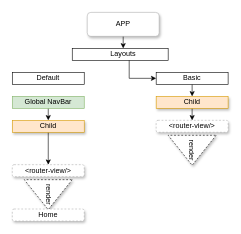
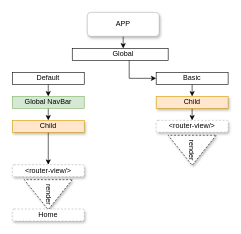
  <mxCell id="0" />
  <mxCell id="1" parent="0" />
- <mxCell id="2" value="&amp;nbsp; &amp;nbsp;Layouts" style="rounded=0;whiteSpace=wrap;html=1;" vertex="1" parent="1"><mxGeometry x="120" y="80" width="160" height="20" as="geometry" /></mxCell>
+ <mxCell id="2" value="&amp;nbsp; &amp;nbsp;Global" style="rounded=0;whiteSpace=wrap;html=1;" vertex="1" parent="1"><mxGeometry x="120" y="80" width="160" height="20" as="geometry" /></mxCell>
+ <mxCell id="3" style="edgeStyle=orthogonalEdgeStyle;rounded=0;orthogonalLoop=1;jettySize=auto;html=1;exitX=0.5;exitY=1;exitDx=0;exitDy=0;entryX=0.5;entryY=0;entryDx=0;entryDy=0;" edge="1" parent="1" source="4" target="8"><mxGeometry relative="1" as="geometry" /></mxCell>
  <mxCell id="4" value="Default" style="rounded=0;whiteSpace=wrap;html=1;" vertex="1" parent="1"><mxGeometry x="20" y="120" width="120" height="20" as="geometry" /></mxCell>
  <mxCell id="5" style="edgeStyle=orthogonalEdgeStyle;rounded=0;orthogonalLoop=1;jettySize=auto;html=1;exitX=0.5;exitY=1;exitDx=0;exitDy=0;entryX=0.5;entryY=0;entryDx=0;entryDy=0;strokeColor=#000000;" edge="1" parent="1" source="6" target="10"><mxGeometry relative="1" as="geometry" /></mxCell>
  <mxCell id="6" value="Child" style="rounded=0;whiteSpace=wrap;html=1;fillColor=#ffe6cc;strokeColor=#d79b00;shadow=1;" vertex="1" parent="1"><mxGeometry x="20" y="200" width="120" height="20" as="geometry" /></mxCell>
  <mxCell id="7" style="edgeStyle=orthogonalEdgeStyle;rounded=0;orthogonalLoop=1;jettySize=auto;html=1;exitX=0.5;exitY=1;exitDx=0;exitDy=0;entryX=0.5;entryY=0;entryDx=0;entryDy=0;" edge="1" parent="1" source="8" target="6"><mxGeometry relative="1" as="geometry" /></mxCell>
  <mxCell id="8" value="Global NavBar" style="rounded=0;whiteSpace=wrap;html=1;fillColor=#d5e8d4;strokeColor=#82b366;" vertex="1" parent="1"><mxGeometry x="20" y="160" width="120" height="20" as="geometry" /></mxCell>
  <mxCell id="9" value="render" style="triangle;whiteSpace=wrap;html=1;shadow=1;rotation=90;dashed=1;" vertex="1" parent="1"><mxGeometry x="55" y="284" width="50" height="80" as="geometry" /></mxCell>
  <mxCell id="10" value="&amp;lt;router-view/&amp;gt;" style="rounded=1;whiteSpace=wrap;html=1;shadow=1;dashed=1;strokeColor=#B3B3B3;" vertex="1" parent="1"><mxGeometry x="20" y="274" width="120" height="20" as="geometry" /></mxCell>
  <mxCell id="11" value="Home" style="rounded=1;whiteSpace=wrap;html=1;shadow=1;dashed=1;strokeColor=#B3B3B3;" vertex="1" parent="1"><mxGeometry x="20" y="348" width="120" height="20" as="geometry" /></mxCell>
  <mxCell id="12" style="edgeStyle=orthogonalEdgeStyle;rounded=0;orthogonalLoop=1;jettySize=auto;html=1;exitX=0.5;exitY=1;exitDx=0;exitDy=0;entryX=0.5;entryY=0;entryDx=0;entryDy=0;strokeColor=#000000;" edge="1" parent="1" source="13" target="18"><mxGeometry relative="1" as="geometry" /></mxCell>
  <mxCell id="13" value="Basic" style="rounded=0;whiteSpace=wrap;html=1;" vertex="1" parent="1"><mxGeometry x="260" y="120" width="120" height="20" as="geometry" /></mxCell>
  <mxCell id="14" style="edgeStyle=orthogonalEdgeStyle;rounded=0;orthogonalLoop=1;jettySize=auto;html=1;exitX=0.5;exitY=1;exitDx=0;exitDy=0;entryX=0;entryY=0.5;entryDx=0;entryDy=0;" edge="1" parent="1" target="13"><mxGeometry relative="1" as="geometry"><mxPoint x="215" y="100" as="sourcePoint" /><mxPoint x="160" y="130" as="targetPoint" /><Array as="points"><mxPoint x="215" y="130" /></Array></mxGeometry></mxCell>
  <mxCell id="15" style="edgeStyle=orthogonalEdgeStyle;rounded=0;orthogonalLoop=1;jettySize=auto;html=1;exitX=0.5;exitY=1;exitDx=0;exitDy=0;strokeColor=#000000;entryX=0.5;entryY=0;entryDx=0;entryDy=0;" edge="1" parent="1"><mxGeometry relative="1" as="geometry"><mxPoint x="210" y="50" as="sourcePoint" /><mxPoint x="205" y="80" as="targetPoint" /></mxGeometry></mxCell>
  <mxCell id="16" value="APP" style="rounded=1;whiteSpace=wrap;html=1;shadow=1;strokeColor=#B3B3B3;" vertex="1" parent="1"><mxGeometry x="145" y="20" width="120" height="40" as="geometry" /></mxCell>
  <mxCell id="17" style="edgeStyle=orthogonalEdgeStyle;rounded=0;orthogonalLoop=1;jettySize=auto;html=1;exitX=0.5;exitY=1;exitDx=0;exitDy=0;strokeColor=#000000;entryX=0.5;entryY=0;entryDx=0;entryDy=0;" edge="1" source="18" target="20" parent="1"><mxGeometry relative="1" as="geometry"><mxPoint x="320" y="210" as="targetPoint" /></mxGeometry></mxCell>
  <mxCell id="18" value="Child" style="rounded=0;whiteSpace=wrap;html=1;fillColor=#ffe6cc;strokeColor=#d79b00;shadow=1;" vertex="1" parent="1"><mxGeometry x="260" y="160" width="120" height="20" as="geometry" /></mxCell>
  <mxCell id="19" value="render" style="triangle;whiteSpace=wrap;html=1;shadow=1;rotation=90;dashed=1;" vertex="1" parent="1"><mxGeometry x="295" y="210" width="50" height="80" as="geometry" /></mxCell>
  <mxCell id="20" value="&amp;lt;router-view/&amp;gt;" style="rounded=1;whiteSpace=wrap;html=1;shadow=1;dashed=1;strokeColor=#B3B3B3;" vertex="1" parent="1"><mxGeometry x="260" y="200" width="120" height="20" as="geometry" /></mxCell>
